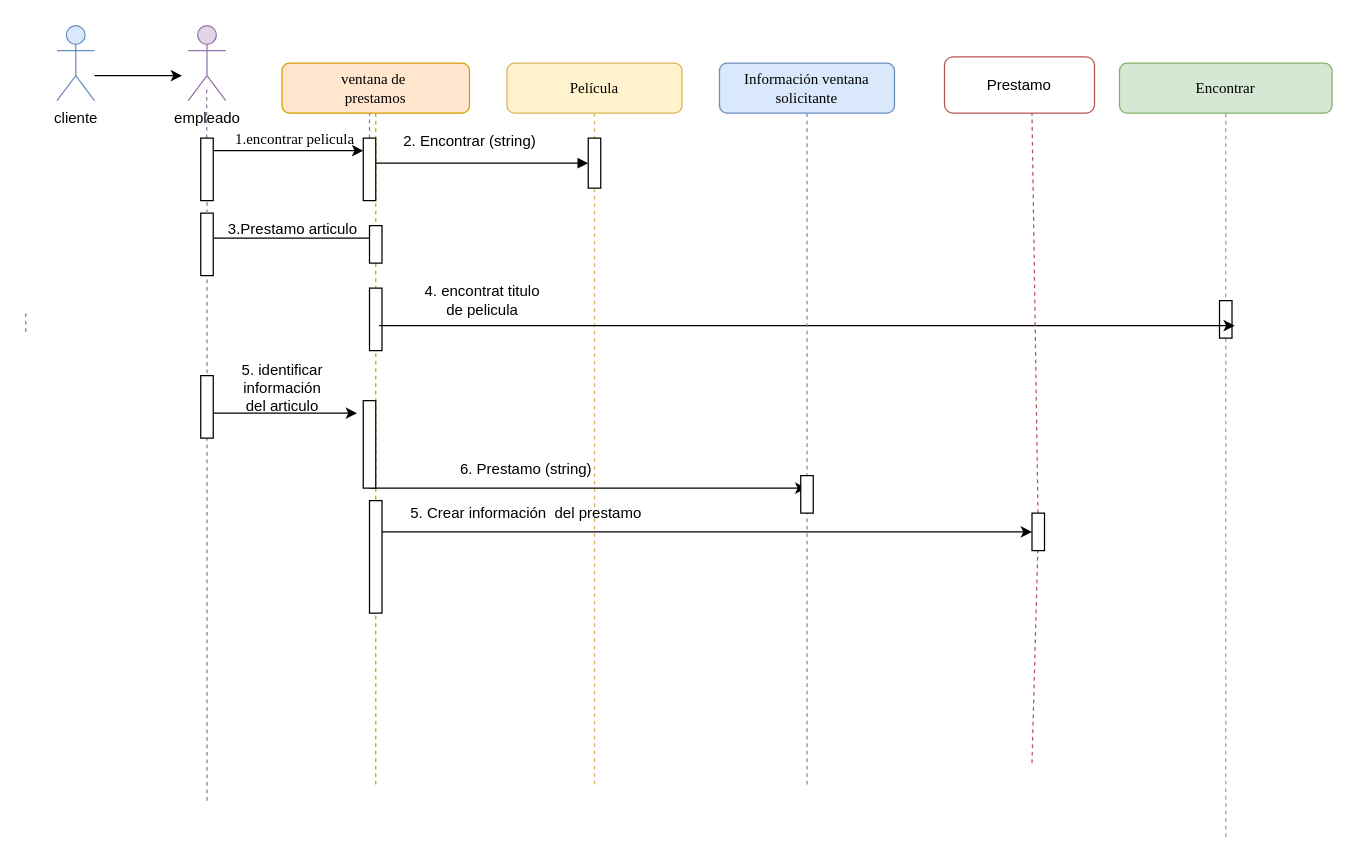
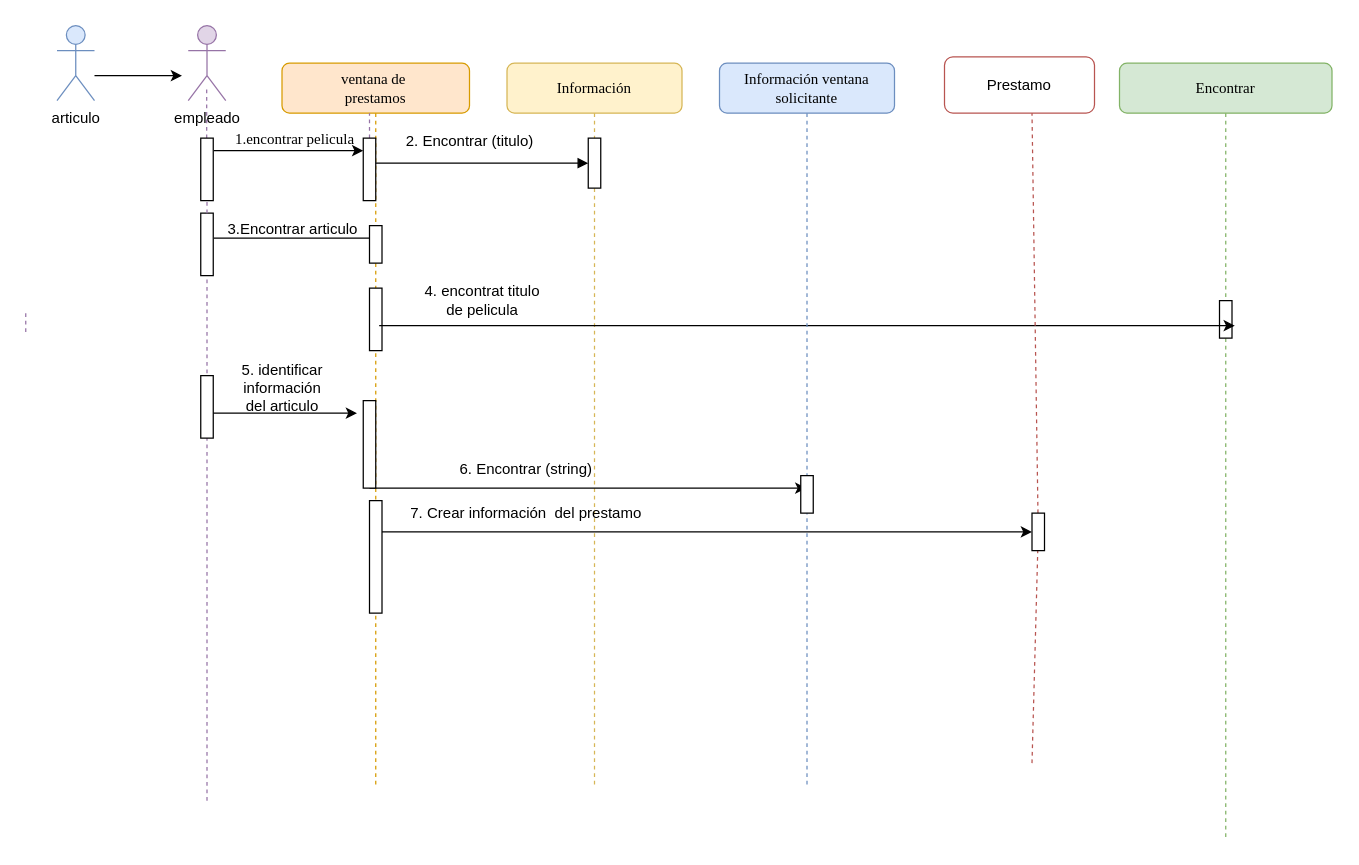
  <mxCell id="0" />
  <mxCell id="1" parent="0" />
- <mxCell id="2" value="Película" style="shape=umlLifeline;perimeter=lifelinePerimeter;whiteSpace=wrap;html=1;container=1;collapsible=0;recursiveResize=0;outlineConnect=0;rounded=1;shadow=0;comic=0;labelBackgroundColor=none;strokeWidth=1;fontFamily=Verdana;fontSize=12;align=center;fillColor=#fff2cc;strokeColor=#d6b656;movable=0;resizable=0;rotatable=0;deletable=0;editable=0;locked=1;connectable=0;" parent="1" vertex="1"><mxGeometry x="405" y="50" width="140" height="580" as="geometry" /></mxCell>
+ <mxCell id="2" value="Información" style="shape=umlLifeline;perimeter=lifelinePerimeter;whiteSpace=wrap;html=1;container=1;collapsible=0;recursiveResize=0;outlineConnect=0;rounded=1;shadow=0;comic=0;labelBackgroundColor=none;strokeWidth=1;fontFamily=Verdana;fontSize=12;align=center;fillColor=#fff2cc;strokeColor=#d6b656;movable=0;resizable=0;rotatable=0;deletable=0;editable=0;locked=1;connectable=0;" parent="1" vertex="1"><mxGeometry x="405" y="50" width="140" height="580" as="geometry" /></mxCell>
  <mxCell id="3" value="Encontrar" style="shape=umlLifeline;perimeter=lifelinePerimeter;whiteSpace=wrap;html=1;container=1;collapsible=0;recursiveResize=0;outlineConnect=0;rounded=1;shadow=0;comic=0;labelBackgroundColor=none;strokeWidth=1;fontFamily=Verdana;fontSize=12;align=center;fillColor=#d5e8d4;strokeColor=#82b366;" parent="1" vertex="1"><mxGeometry x="895" y="50" width="170" height="620" as="geometry" /></mxCell>
  <mxCell id="4" value="" style="rounded=0;whiteSpace=wrap;html=1;" vertex="1" parent="3"><mxGeometry x="80" y="190" width="10" height="30" as="geometry" /></mxCell>
  <mxCell id="5" value="ventana de&amp;nbsp;&lt;div&gt;prestamos&lt;/div&gt;" style="shape=umlLifeline;perimeter=lifelinePerimeter;whiteSpace=wrap;html=1;container=1;collapsible=0;recursiveResize=0;outlineConnect=0;rounded=1;shadow=0;comic=0;labelBackgroundColor=none;strokeWidth=1;fontFamily=Verdana;fontSize=12;align=center;fillColor=#ffe6cc;strokeColor=#d79b00;movable=1;resizable=1;rotatable=1;deletable=1;editable=1;locked=0;connectable=1;" parent="1" vertex="1"><mxGeometry x="225" y="50" width="150" height="580" as="geometry" /></mxCell>
  <mxCell id="6" value="" style="endArrow=none;dashed=1;html=1;rounded=0;fillColor=#e1d5e7;strokeColor=#9673a6;" parent="5" source="7" edge="1"><mxGeometry width="50" height="50" relative="1" as="geometry"><mxPoint x="65.5" y="602" as="sourcePoint" /><mxPoint x="70" y="40" as="targetPoint" /></mxGeometry></mxCell>
  <mxCell id="7" value="" style="html=1;points=[];perimeter=orthogonalPerimeter;rounded=0;shadow=0;comic=0;labelBackgroundColor=none;strokeWidth=1;fontFamily=Verdana;fontSize=12;align=center;" parent="5" vertex="1"><mxGeometry x="65" y="60" width="10" height="50" as="geometry" /></mxCell>
  <mxCell id="8" value="1.encontrar pelicula" style="html=1;verticalAlign=bottom;endArrow=block;labelBackgroundColor=none;fontFamily=Verdana;fontSize=12;edgeStyle=elbowEdgeStyle;elbow=vertical;" parent="5" edge="1"><mxGeometry x="-1" y="66" relative="1" as="geometry"><mxPoint x="75" y="80" as="sourcePoint" /><mxPoint x="-65" y="56" as="offset" /><Array as="points" /><mxPoint x="245" y="80" as="targetPoint" /></mxGeometry></mxCell>
  <mxCell id="9" value="" style="endArrow=classic;html=1;rounded=0;" parent="5" edge="1"><mxGeometry width="50" height="50" relative="1" as="geometry"><mxPoint x="-54.5" y="70" as="sourcePoint" /><mxPoint x="65" y="70" as="targetPoint" /></mxGeometry></mxCell>
  <mxCell id="10" value="" style="endArrow=classic;html=1;rounded=0;movable=1;resizable=1;rotatable=1;deletable=1;editable=1;locked=0;connectable=1;" parent="5" target="32" edge="1"><mxGeometry width="50" height="50" relative="1" as="geometry"><mxPoint x="70" y="340" as="sourcePoint" /><mxPoint x="120" y="290" as="targetPoint" /></mxGeometry></mxCell>
  <mxCell id="11" value="" style="html=1;points=[];perimeter=orthogonalPerimeter;rounded=0;shadow=0;comic=0;labelBackgroundColor=none;strokeWidth=1;fontFamily=Verdana;fontSize=12;align=center;" parent="5" vertex="1"><mxGeometry x="65" y="270" width="10" height="70" as="geometry" /></mxCell>
  <mxCell id="12" value="" style="html=1;points=[];perimeter=orthogonalPerimeter;rounded=0;shadow=0;comic=0;labelBackgroundColor=none;strokeWidth=1;fontFamily=Verdana;fontSize=12;align=center;" parent="5" vertex="1"><mxGeometry x="70" y="180" width="10" height="50" as="geometry" /></mxCell>
  <mxCell id="13" value="" style="endArrow=classic;html=1;rounded=0;" parent="5" edge="1"><mxGeometry width="50" height="50" relative="1" as="geometry"><mxPoint x="-54.5" y="140" as="sourcePoint" /><mxPoint x="80" y="140" as="targetPoint" /></mxGeometry></mxCell>
  <mxCell id="14" value="" style="rounded=0;whiteSpace=wrap;html=1;" vertex="1" parent="5"><mxGeometry x="70" y="130" width="10" height="30" as="geometry" /></mxCell>
  <mxCell id="15" value="&lt;div&gt;&lt;font color=&quot;#000000&quot;&gt;empleado&lt;/font&gt;&lt;/div&gt;" style="shape=umlActor;verticalLabelPosition=bottom;verticalAlign=top;html=1;outlineConnect=0;fillColor=#e1d5e7;strokeColor=#9673a6;" parent="1" vertex="1"><mxGeometry x="150" y="20" width="30" height="60" as="geometry" /></mxCell>
- <mxCell id="16" value="cliente" style="shape=umlActor;verticalLabelPosition=bottom;verticalAlign=top;html=1;outlineConnect=0;fillColor=#dae8fc;strokeColor=#6c8ebf;" parent="1" vertex="1"><mxGeometry x="45" y="20" width="30" height="60" as="geometry" /></mxCell>
+ <mxCell id="16" value="articulo" style="shape=umlActor;verticalLabelPosition=bottom;verticalAlign=top;html=1;outlineConnect=0;fillColor=#dae8fc;strokeColor=#6c8ebf;" parent="1" vertex="1"><mxGeometry x="45" y="20" width="30" height="60" as="geometry" /></mxCell>
  <mxCell id="17" value="" style="endArrow=none;dashed=1;html=1;rounded=0;fillColor=#e1d5e7;strokeColor=#9673a6;" parent="1" edge="1"><mxGeometry width="50" height="50" relative="1" as="geometry"><mxPoint x="20" y="265" as="sourcePoint" /><mxPoint x="20" y="250" as="targetPoint" /></mxGeometry></mxCell>
  <mxCell id="18" value="" style="endArrow=none;dashed=1;html=1;rounded=0;fillColor=#e1d5e7;strokeColor=#9673a6;" parent="1" source="29" edge="1"><mxGeometry width="50" height="50" relative="1" as="geometry"><mxPoint x="165" y="640" as="sourcePoint" /><mxPoint x="164.75" y="70" as="targetPoint" /></mxGeometry></mxCell>
  <mxCell id="19" value="" style="html=1;points=[];perimeter=orthogonalPerimeter;rounded=0;shadow=0;comic=0;labelBackgroundColor=none;strokeWidth=1;fontFamily=Verdana;fontSize=12;align=center;" parent="1" vertex="1"><mxGeometry x="470" y="110" width="10" height="40" as="geometry" /></mxCell>
  <mxCell id="20" value="4. encontrat titulo&lt;div&gt;de pelicula&lt;/div&gt;" style="text;html=1;align=center;verticalAlign=middle;resizable=1;points=[];autosize=1;strokeColor=none;fillColor=none;movable=1;rotatable=1;deletable=1;editable=1;locked=0;connectable=1;" parent="1" vertex="1"><mxGeometry x="325" y="220" width="120" height="40" as="geometry" /></mxCell>
  <mxCell id="21" value="" style="endArrow=none;dashed=1;html=1;rounded=0;fillColor=#e1d5e7;strokeColor=#9673a6;" parent="1" target="22" edge="1"><mxGeometry width="50" height="50" relative="1" as="geometry"><mxPoint x="165" y="640" as="sourcePoint" /><mxPoint x="164.75" y="70" as="targetPoint" /></mxGeometry></mxCell>
  <mxCell id="22" value="" style="html=1;points=[];perimeter=orthogonalPerimeter;rounded=0;shadow=0;comic=0;labelBackgroundColor=none;strokeWidth=1;fontFamily=Verdana;fontSize=12;align=center;" parent="1" vertex="1"><mxGeometry x="160" y="170" width="10" height="50" as="geometry" /></mxCell>
  <mxCell id="23" value="" style="endArrow=classic;html=1;rounded=0;" parent="1" edge="1"><mxGeometry width="50" height="50" relative="1" as="geometry"><mxPoint x="165" y="330" as="sourcePoint" /><mxPoint x="285" y="330" as="targetPoint" /></mxGeometry></mxCell>
  <mxCell id="24" value="" style="html=1;points=[];perimeter=orthogonalPerimeter;rounded=0;shadow=0;comic=0;labelBackgroundColor=none;strokeWidth=1;fontFamily=Verdana;fontSize=12;align=center;" parent="1" vertex="1"><mxGeometry x="160" y="300" width="10" height="50" as="geometry" /></mxCell>
  <mxCell id="25" value="5. identificar&lt;div&gt;&amp;nbsp;información&amp;nbsp;&lt;/div&gt;&lt;div&gt;&lt;span style=&quot;background-color: transparent; color: light-dark(rgb(0, 0, 0), rgb(255, 255, 255));&quot;&gt;del articulo&lt;/span&gt;&lt;/div&gt;" style="text;html=1;align=center;verticalAlign=middle;resizable=0;points=[];autosize=1;strokeColor=none;fillColor=none;" parent="1" vertex="1"><mxGeometry x="180" y="280" width="90" height="60" as="geometry" /></mxCell>
- <mxCell id="26" value="6. Prestamo (string)" style="text;html=1;align=center;verticalAlign=middle;resizable=0;points=[];autosize=1;strokeColor=none;fillColor=none;" parent="1" vertex="1"><mxGeometry x="355" y="360" width="130" height="30" as="geometry" /></mxCell>
+ <mxCell id="26" value="6. Encontrar (string)" style="text;html=1;align=center;verticalAlign=middle;resizable=0;points=[];autosize=1;strokeColor=none;fillColor=none;" parent="1" vertex="1"><mxGeometry x="355" y="360" width="130" height="30" as="geometry" /></mxCell>
  <mxCell id="27" value="Prestamo" style="rounded=1;whiteSpace=wrap;html=1;fillColor=#ffffff;strokeColor=#b85450;" parent="1" vertex="1"><mxGeometry x="755" y="45" width="120" height="45" as="geometry" /></mxCell>
  <mxCell id="28" value="" style="endArrow=none;dashed=1;html=1;rounded=0;fillColor=#e1d5e7;strokeColor=#9673a6;" parent="1" source="22" target="29" edge="1"><mxGeometry width="50" height="50" relative="1" as="geometry"><mxPoint x="165" y="230" as="sourcePoint" /><mxPoint x="164.75" y="70" as="targetPoint" /></mxGeometry></mxCell>
  <mxCell id="29" value="" style="html=1;points=[];perimeter=orthogonalPerimeter;rounded=0;shadow=0;comic=0;labelBackgroundColor=none;strokeWidth=1;fontFamily=Verdana;fontSize=12;align=center;" parent="1" vertex="1"><mxGeometry x="160" y="110" width="10" height="50" as="geometry" /></mxCell>
  <mxCell id="30" value="" style="endArrow=classic;html=1;rounded=0;exitX=0.015;exitY=0.967;exitDx=0;exitDy=0;exitPerimeter=0;" parent="1" edge="1"><mxGeometry width="50" height="50" relative="1" as="geometry"><mxPoint x="302.75" y="260" as="sourcePoint" /><mxPoint x="987.25" y="260" as="targetPoint" /><Array as="points"><mxPoint x="452.75" y="260" /></Array></mxGeometry></mxCell>
  <mxCell id="31" value="" style="endArrow=none;dashed=1;html=1;rounded=0;fillColor=#f8cecc;strokeColor=#b85450;" parent="1" edge="1"><mxGeometry width="50" height="50" relative="1" as="geometry"><mxPoint x="829.776" y="410" as="sourcePoint" /><mxPoint x="825" y="90" as="targetPoint" /></mxGeometry></mxCell>
  <mxCell id="32" value="Información ventana solicitante" style="shape=umlLifeline;perimeter=lifelinePerimeter;whiteSpace=wrap;html=1;container=1;collapsible=0;recursiveResize=0;outlineConnect=0;rounded=1;shadow=0;comic=0;labelBackgroundColor=none;strokeWidth=1;fontFamily=Verdana;fontSize=12;align=center;fillColor=#dae8fc;strokeColor=#6c8ebf;" parent="1" vertex="1"><mxGeometry x="575" y="50" width="140" height="580" as="geometry" /></mxCell>
  <mxCell id="33" value="" style="rounded=0;whiteSpace=wrap;html=1;" vertex="1" parent="32"><mxGeometry x="65" y="330" width="10" height="30" as="geometry" /></mxCell>
- <mxCell id="34" value="2. Encontrar (string)" style="text;html=1;align=center;verticalAlign=middle;resizable=0;points=[];autosize=1;strokeColor=none;fillColor=none;" vertex="1" parent="1"><mxGeometry x="310" y="98" width="130" height="30" as="geometry" /></mxCell>
+ <mxCell id="34" value="2. Encontrar (titulo)" style="text;html=1;align=center;verticalAlign=middle;resizable=0;points=[];autosize=1;strokeColor=none;fillColor=none;" vertex="1" parent="1"><mxGeometry x="310" y="98" width="130" height="30" as="geometry" /></mxCell>
  <mxCell id="35" value="" style="endArrow=classic;html=1;rounded=0;" edge="1" parent="1"><mxGeometry width="50" height="50" relative="1" as="geometry"><mxPoint x="305" y="425" as="sourcePoint" /><mxPoint x="825" y="425" as="targetPoint" /></mxGeometry></mxCell>
- <mxCell id="36" value="5. Crear información&amp;nbsp;&amp;nbsp;&lt;span style=&quot;background-color: transparent; color: light-dark(rgb(0, 0, 0), rgb(255, 255, 255));&quot;&gt;del prestamo&lt;/span&gt;" style="text;html=1;align=center;verticalAlign=middle;resizable=0;points=[];autosize=1;strokeColor=none;fillColor=none;" vertex="1" parent="1"><mxGeometry x="315" y="395" width="210" height="30" as="geometry" /></mxCell>
+ <mxCell id="36" value="7. Crear información&amp;nbsp;&amp;nbsp;&lt;span style=&quot;background-color: transparent; color: light-dark(rgb(0, 0, 0), rgb(255, 255, 255));&quot;&gt;del prestamo&lt;/span&gt;" style="text;html=1;align=center;verticalAlign=middle;resizable=0;points=[];autosize=1;strokeColor=none;fillColor=none;" vertex="1" parent="1"><mxGeometry x="315" y="395" width="210" height="30" as="geometry" /></mxCell>
  <mxCell id="37" value="" style="rounded=0;whiteSpace=wrap;html=1;" vertex="1" parent="1"><mxGeometry x="295" y="400" width="10" height="90" as="geometry" /></mxCell>
  <mxCell id="38" value="" style="endArrow=none;dashed=1;html=1;rounded=0;fillColor=#f8cecc;strokeColor=#b85450;" edge="1" parent="1"><mxGeometry width="50" height="50" relative="1" as="geometry"><mxPoint x="825" y="610" as="sourcePoint" /><mxPoint x="829.595" y="440" as="targetPoint" /></mxGeometry></mxCell>
  <mxCell id="39" value="" style="rounded=0;whiteSpace=wrap;html=1;" vertex="1" parent="1"><mxGeometry x="825" y="410" width="10" height="30" as="geometry" /></mxCell>
  <mxCell id="40" value="" style="endArrow=classic;html=1;rounded=0;" edge="1" parent="1"><mxGeometry width="50" height="50" relative="1" as="geometry"><mxPoint x="75" y="60" as="sourcePoint" /><mxPoint x="145" y="60" as="targetPoint" /></mxGeometry></mxCell>
- <mxCell id="41" value="3.Prestamo articulo&amp;nbsp;" style="text;html=1;align=center;verticalAlign=middle;resizable=0;points=[];autosize=1;strokeColor=none;fillColor=none;" vertex="1" parent="1"><mxGeometry x="170" y="168" width="130" height="30" as="geometry" /></mxCell>
+ <mxCell id="41" value="3.Encontrar articulo&amp;nbsp;" style="text;html=1;align=center;verticalAlign=middle;resizable=0;points=[];autosize=1;strokeColor=none;fillColor=none;" vertex="1" parent="1"><mxGeometry x="170" y="168" width="130" height="30" as="geometry" /></mxCell>
